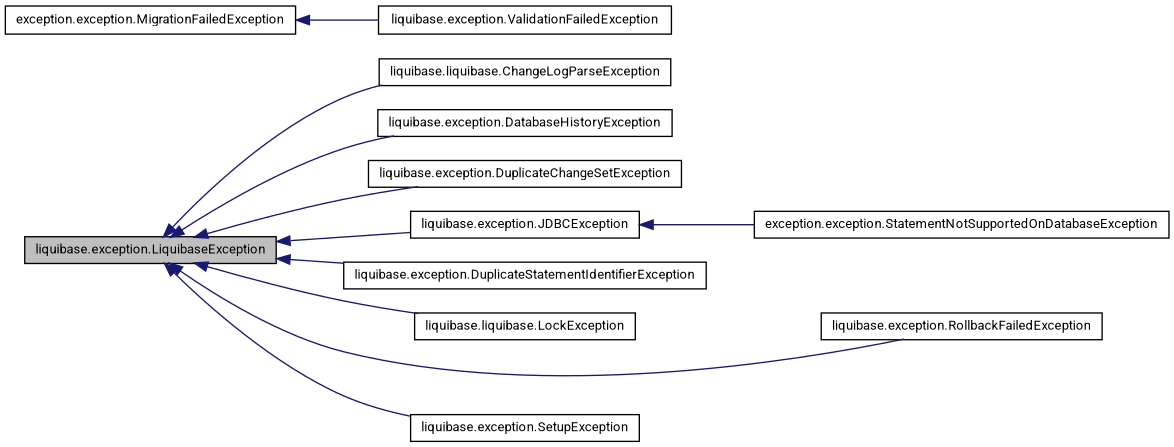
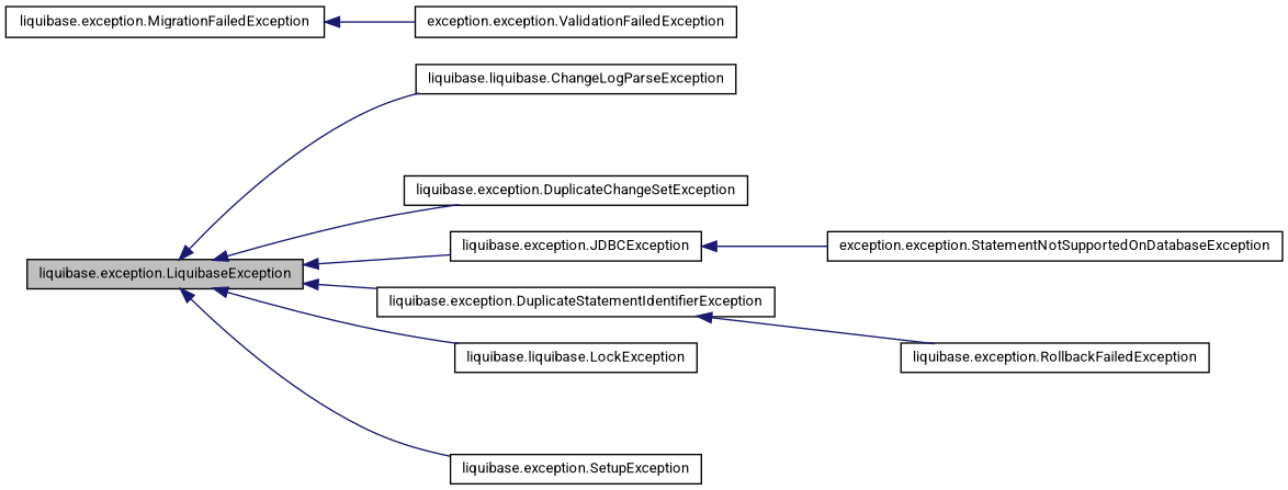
  digraph {
    fontname=Roboto
    rankdir=LR
    node [color=black fillcolor=white fontname=Roboto fontsize=10 shape=record style=filled]
    edge [color=midnightblue dir=back fontname=Roboto fontsize=10 labelfontname="FreeSans.ttf" labelfontsize=10 style=solid]
    n1 [fillcolor=grey75 fontcolor=black height=0.2 label="liquibase.exception.LiquibaseException" width=0.4]
    n2 [height=0.2 label="liquibase.liquibase.ChangeLogParseException" width=0.4]
-   n3 [height=0.2 label="liquibase.exception.DatabaseHistoryException" width=0.4]
    n4 [height=0.2 label="liquibase.exception.DuplicateChangeSetException" width=0.4]
    n5 [height=0.2 label="liquibase.exception.DuplicateStatementIdentifierException" width=0.4]
    n6 [height=0.2 label="liquibase.exception.JDBCException" width=0.4]
    n7 [height=0.2 label="liquibase.liquibase.LockException" width=0.4]
    n8 [height=0.2 label="liquibase.exception.RollbackFailedException" width=0.4]
    n9 [height=0.2 label="liquibase.exception.SetupException" width=0.4]
    n10 [height=0.2 label="exception.exception.StatementNotSupportedOnDatabaseException" width=0.4]
-   n11 [height=0.2 label="exception.exception.MigrationFailedException" width=0.4]
-   n12 [height=0.2 label="liquibase.exception.ValidationFailedException" width=0.4]
+   n11 [height=0.2 label="liquibase.exception.MigrationFailedException" width=0.4]
+   n12 [height=0.2 label="exception.exception.ValidationFailedException" width=0.4]
    n1 -> n2
-   n1 -> n3
    n1 -> n4
    n1 -> n5
    n1 -> n6
    n1 -> n7
-   n1 -> n8
+   n5 -> n8
    n1 -> n9
    n6 -> n10
    n11 -> n12
  }
